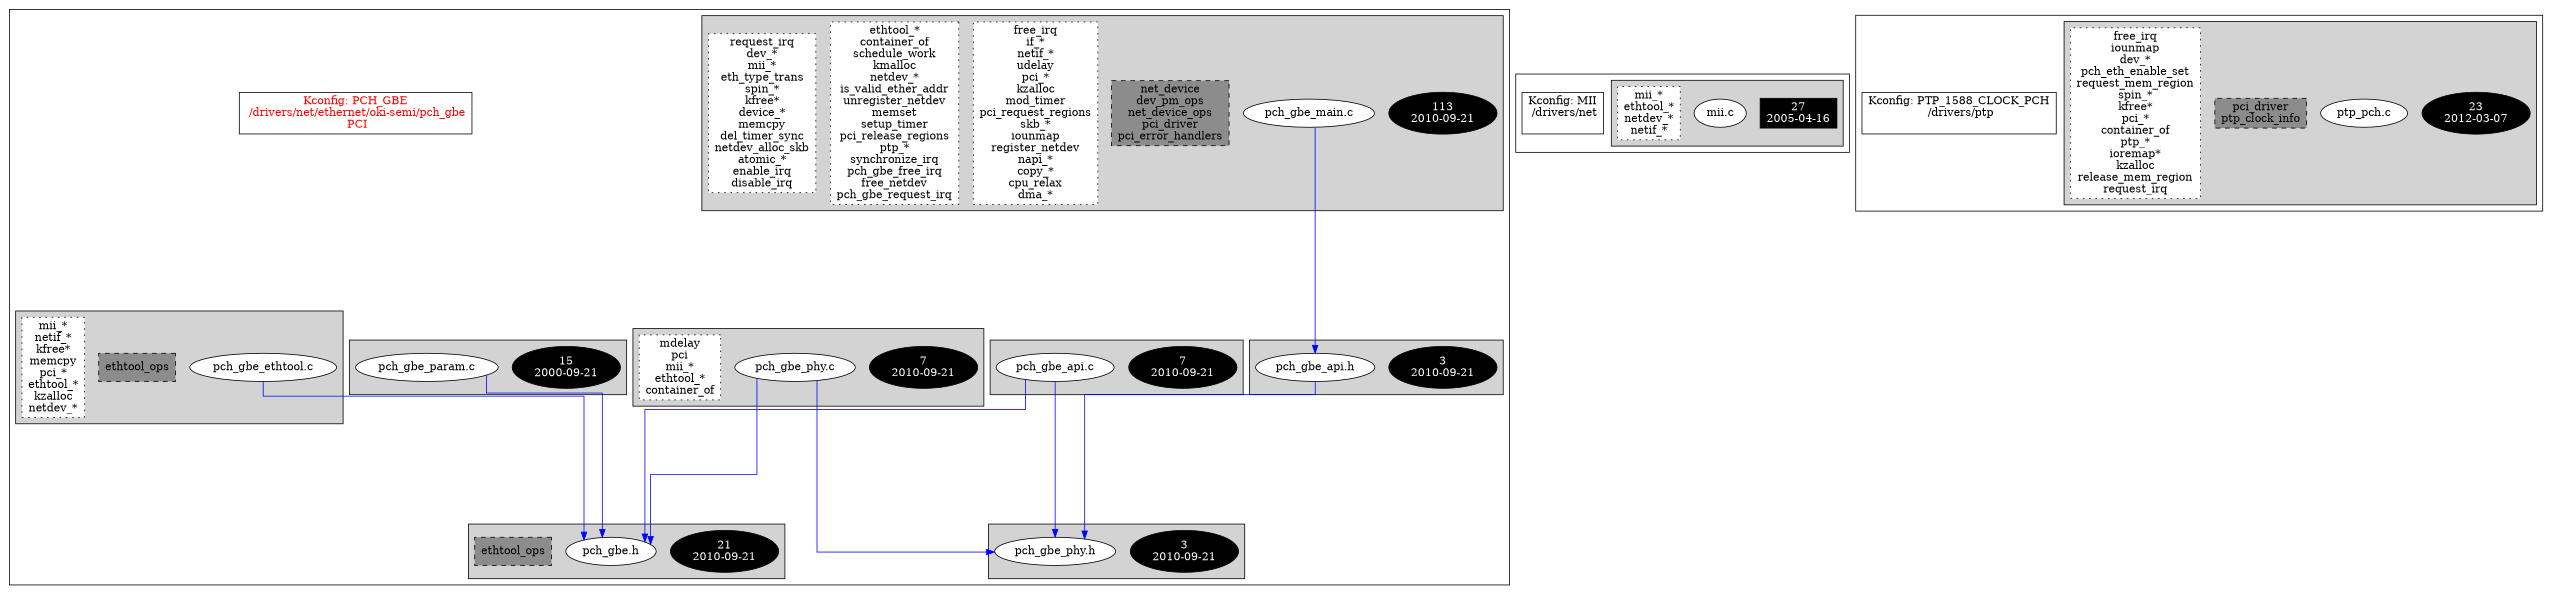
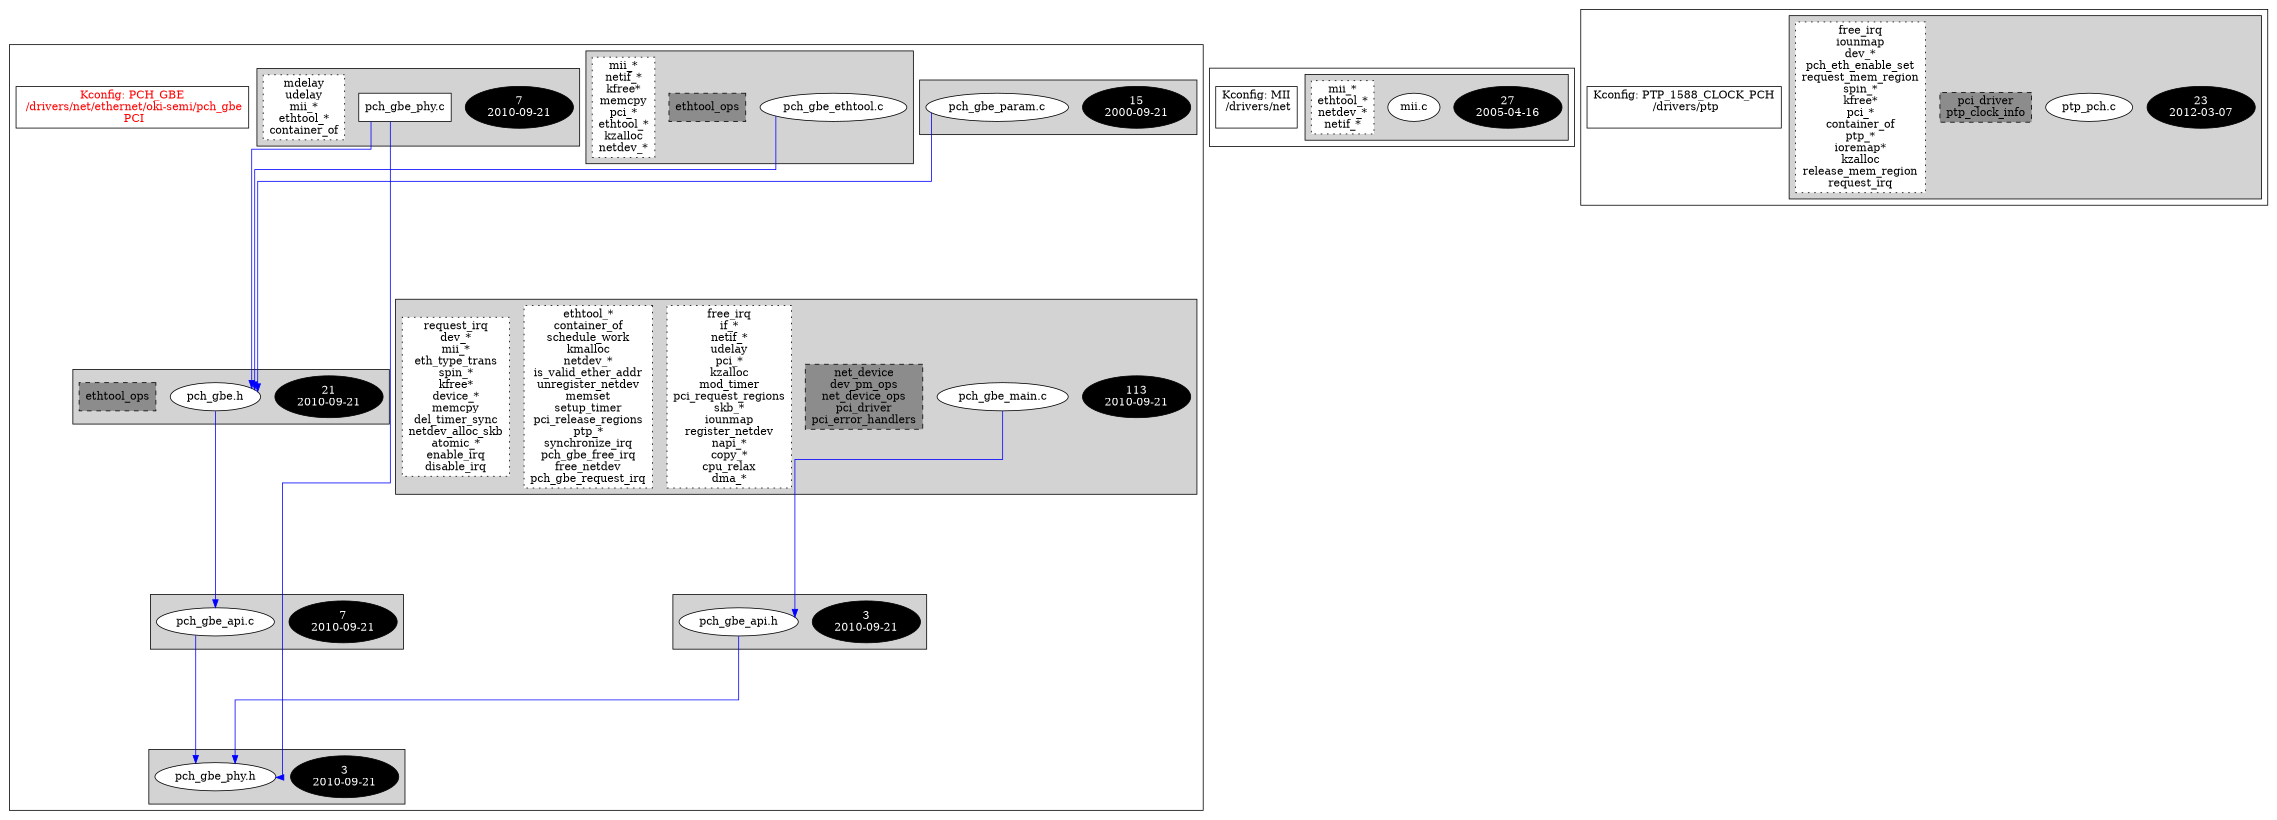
  digraph {
    ranksep=2
    splines=ortho
    node [fillcolor=white fontcolor=black style=filled]
    edge [color=blue]
    n1 [fillcolor=black fontcolor=white label="113\n2010-09-21"]
    n2 [label="pch_gbe_main.c\n"]
    n3 [fillcolor=grey55 label="net_device\ndev_pm_ops\nnet_device_ops\npci_driver\npci_error_handlers\n" shape=box style="filled,dashed"]
    n4 [label="free_irq\nif_*\nnetif_*\nudelay\npci_*\nkzalloc\nmod_timer\npci_request_regions\nskb_*\niounmap\nregister_netdev\nnapi_*\ncopy_*\ncpu_relax\ndma_*\n" shape=box style="filled,dotted"]
    n5 [label="ethtool_*\ncontainer_of\nschedule_work\nkmalloc\nnetdev_*\nis_valid_ether_addr\nunregister_netdev\nmemset\nsetup_timer\npci_release_regions\nptp_*\nsynchronize_irq\npch_gbe_free_irq\nfree_netdev\npch_gbe_request_irq\n" shape=box style="filled,dotted"]
    n6 [label="request_irq\ndev_*\nmii_*\neth_type_trans\nspin_*\nkfree*\ndevice_*\nmemcpy\ndel_timer_sync\nnetdev_alloc_skb\natomic_*\nenable_irq\ndisable_irq\n" shape=box style="filled,dotted"]
    n7 [fillcolor=black fontcolor=white label="3\n2010-09-21"]
    n8 [label="pch_gbe_api.h\n"]
    n9 [fillcolor=black fontcolor=white label="7\n2010-09-21"]
    n10 [label="pch_gbe_api.c\n"]
    n11 [fillcolor=black fontcolor=white label="15\n2000-09-21"]
    n12 [label="pch_gbe_param.c\n"]
    n13 [label="pch_gbe_ethtool.c\n"]
    n14 [fillcolor=grey55 label="ethtool_ops\n" shape=box style="filled,dashed"]
    n15 [label="mii_*\nnetif_*\nkfree*\nmemcpy\npci_*\nethtool_*\nkzalloc\nnetdev_*\n" shape=box style="filled,dotted"]
    n16 [fillcolor=black fontcolor=white label="3\n2010-09-21"]
    n17 [label="pch_gbe_phy.h\n"]
    n18 [fillcolor=black fontcolor=white label="7\n2010-09-21"]
-   n19 [label="pch_gbe_phy.c\n"]
-   n20 [label="mdelay\npci\nmii_*\nethtool_*\ncontainer_of\n" shape=box style="filled,dotted"]
+   n19 [label="pch_gbe_phy.c\n" shape=box]
+   n20 [label="mdelay\nudelay\nmii_*\nethtool_*\ncontainer_of\n" shape=box style="filled,dotted"]
    n21 [fillcolor=black fontcolor=white label="21\n2010-09-21"]
    n22 [label="pch_gbe.h\n"]
    n23 [fillcolor=grey55 label="ethtool_ops\n" shape=box style="filled,dashed"]
    n24 [fontcolor=red label="Kconfig: PCH_GBE\n /drivers/net/ethernet/oki-semi/pch_gbe\n  PCI " shape=box fillcolor="" style=""]
-   n25 [fillcolor=black fontcolor=white label="27\n2005-04-16" shape=box]
+   n25 [fillcolor=black fontcolor=white label="27\n2005-04-16"]
    n26 [label="mii.c\n"]
    n27 [label="mii_*\nethtool_*\nnetdev_*\nnetif_*\n" shape=box style="filled,dotted"]
    n28 [label="Kconfig: MII\n /drivers/net\n " shape=box fillcolor="" fontcolor="" style=""]
    n29 [fillcolor=black fontcolor=white label="23\n2012-03-07"]
    n30 [label="ptp_pch.c\n"]
    n31 [fillcolor=grey55 label="pci_driver\nptp_clock_info\n" shape=box style="filled,dashed"]
    n32 [label="free_irq\niounmap\ndev_*\npch_eth_enable_set\nrequest_mem_region\nspin_*\nkfree*\npci_*\ncontainer_of\nptp_*\nioremap*\nkzalloc\nrelease_mem_region\nrequest_irq\n" shape=box style="filled,dotted"]
    n33 [label="Kconfig: PTP_1588_CLOCK_PCH\n /drivers/ptp\n " shape=box fillcolor="" fontcolor="" style=""]
    subgraph cluster_1 {
      n24
      subgraph cluster_2 {
        style=filled
        n1
        n2
        n3
        n4
        n5
        n6
      }
      subgraph cluster_3 {
        style=filled
        n7
        n8
      }
      subgraph cluster_4 {
        style=filled
        n9
        n10
      }
      subgraph cluster_5 {
        style=filled
        n11
        n12
      }
      subgraph cluster_6 {
        style=filled
        n13
        n14
        n15
      }
      subgraph cluster_7 {
        style=filled
        n16
        n17
      }
      subgraph cluster_8 {
        style=filled
        n18
        n19
        n20
      }
      subgraph cluster_9 {
        style=filled
        n21
        n22
        n23
      }
    }
    subgraph cluster_10 {
      n28
      subgraph cluster_11 {
        style=filled
        n25
        n26
        n27
      }
    }
    subgraph cluster_12 {
      n33
      subgraph cluster_13 {
        style=filled
        n29
        n30
        n31
        n32
      }
    }
    n2 -> n8
    n8 -> n17
    n10 -> n17
-   n10 -> n22
+   n22 -> n10
    n12 -> n22
    n13 -> n22
    n19 -> n17
    n19 -> n22
  }
